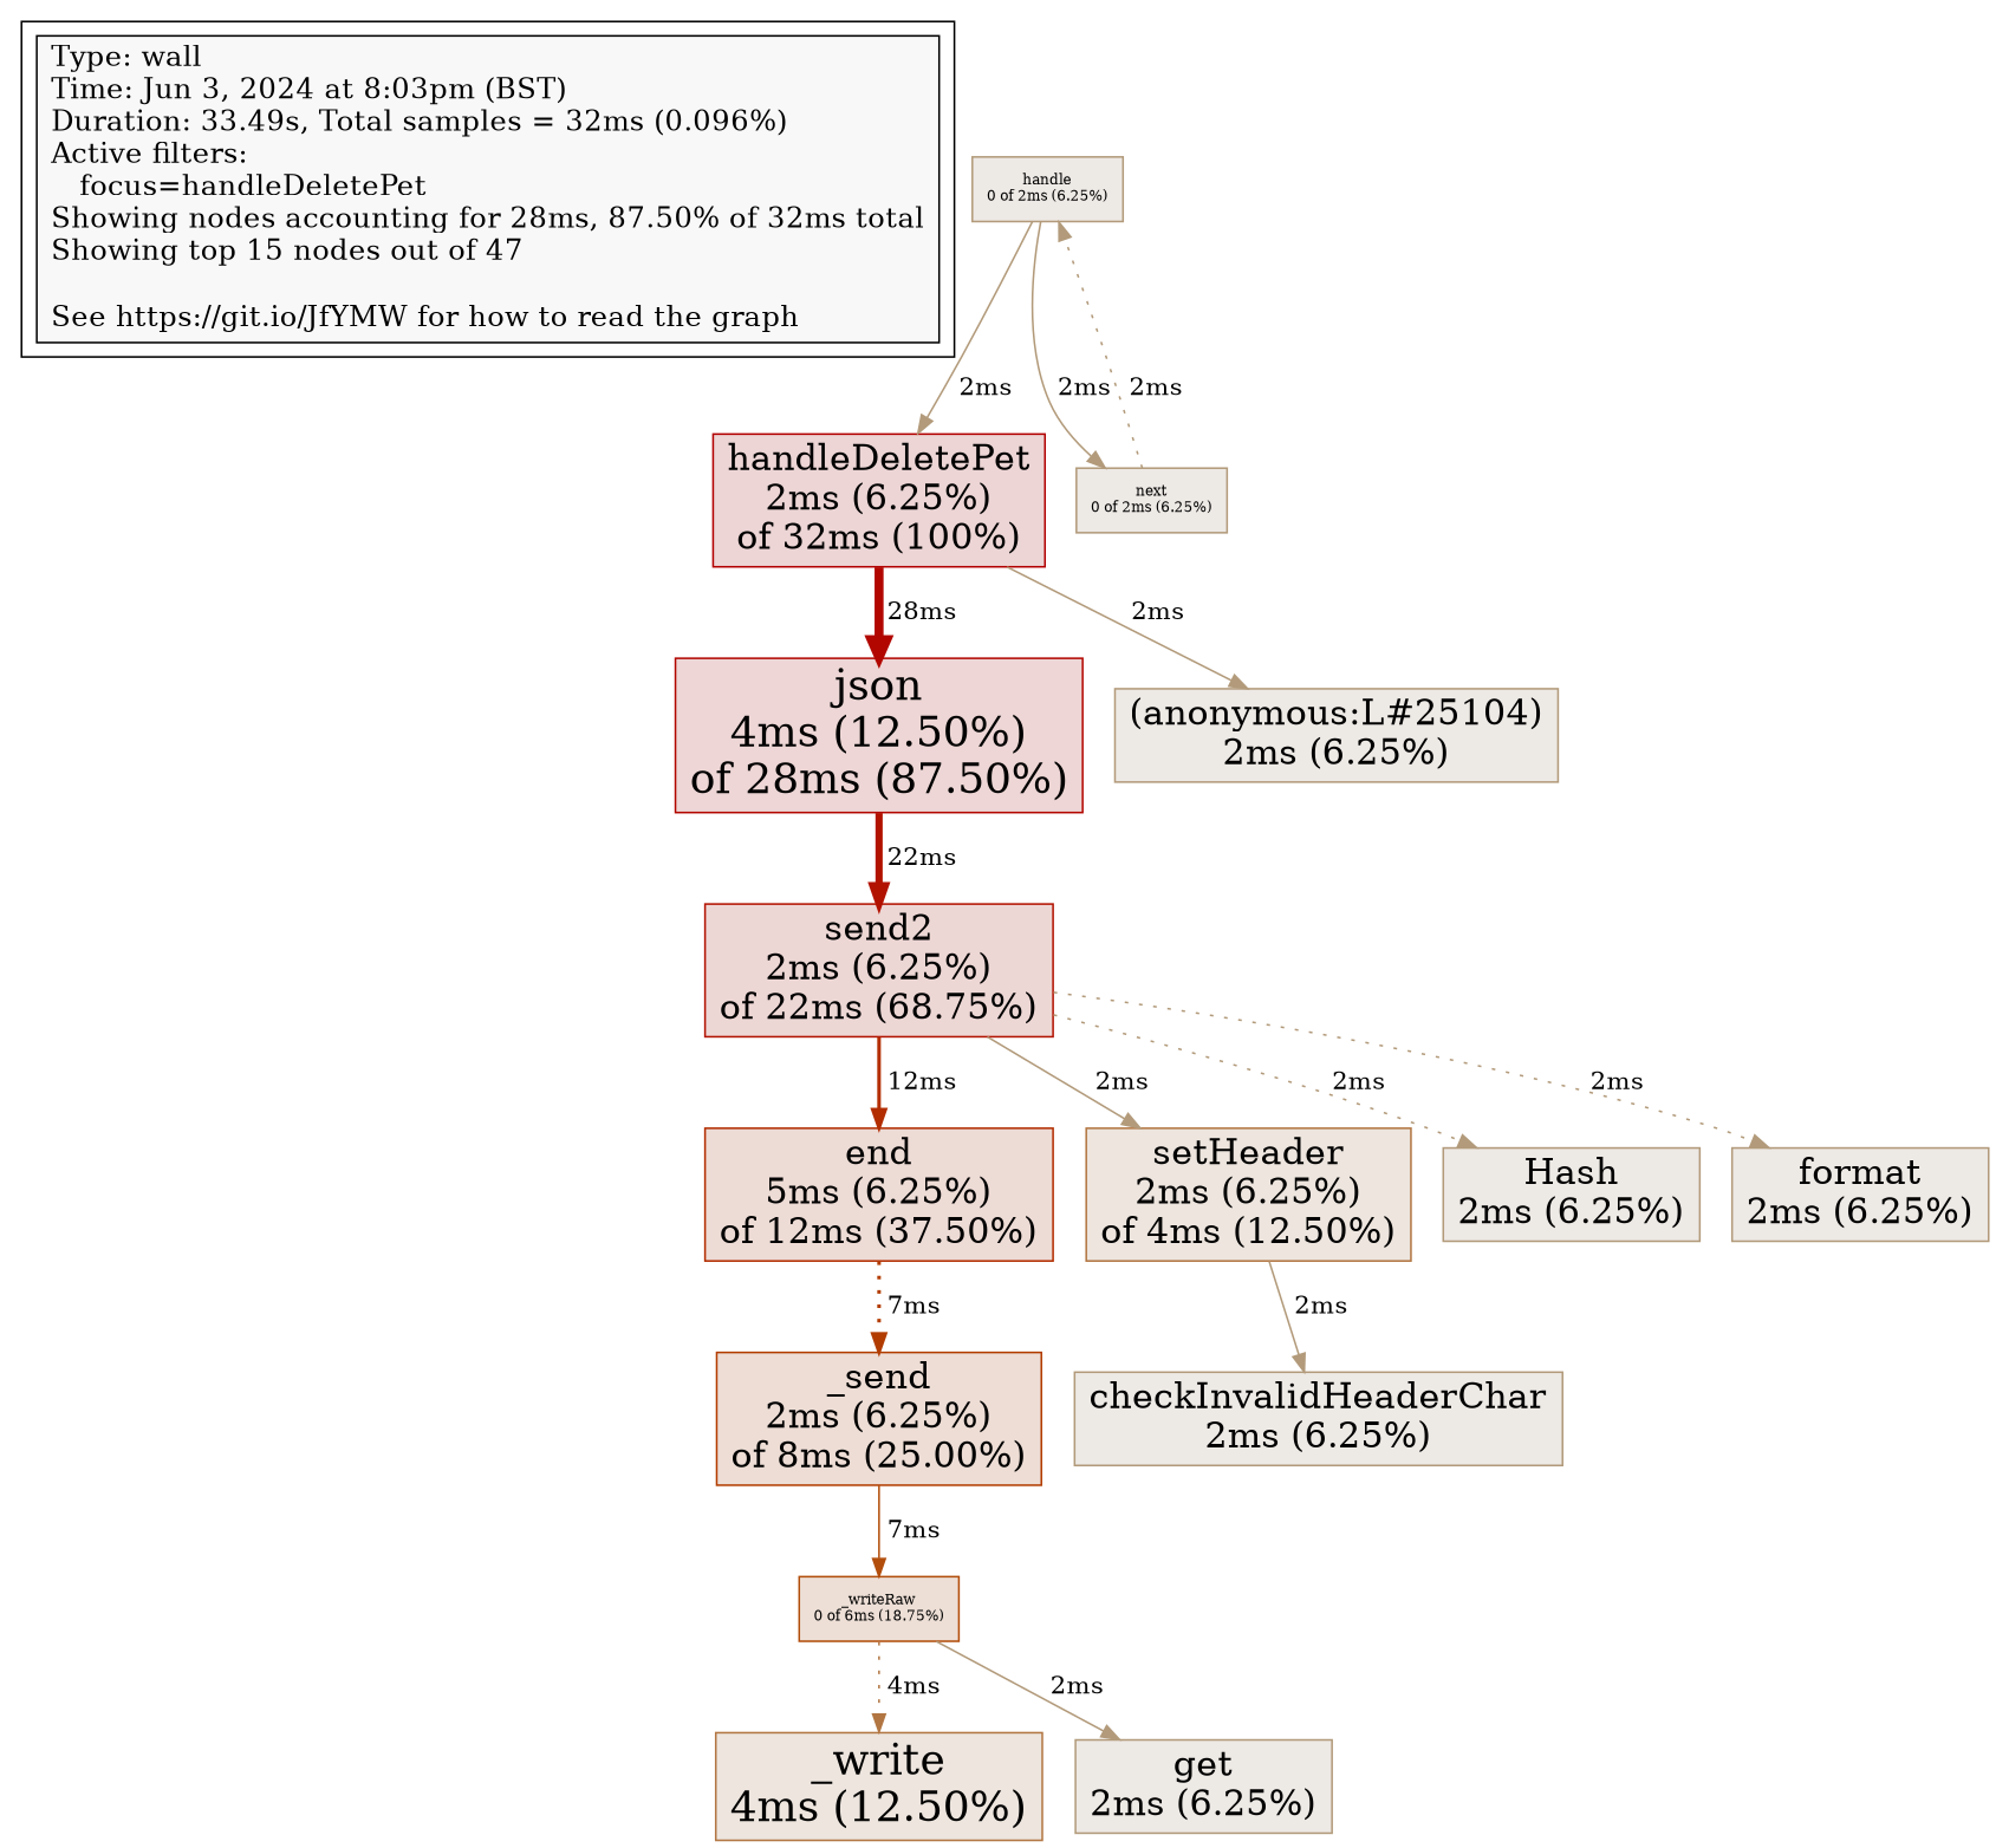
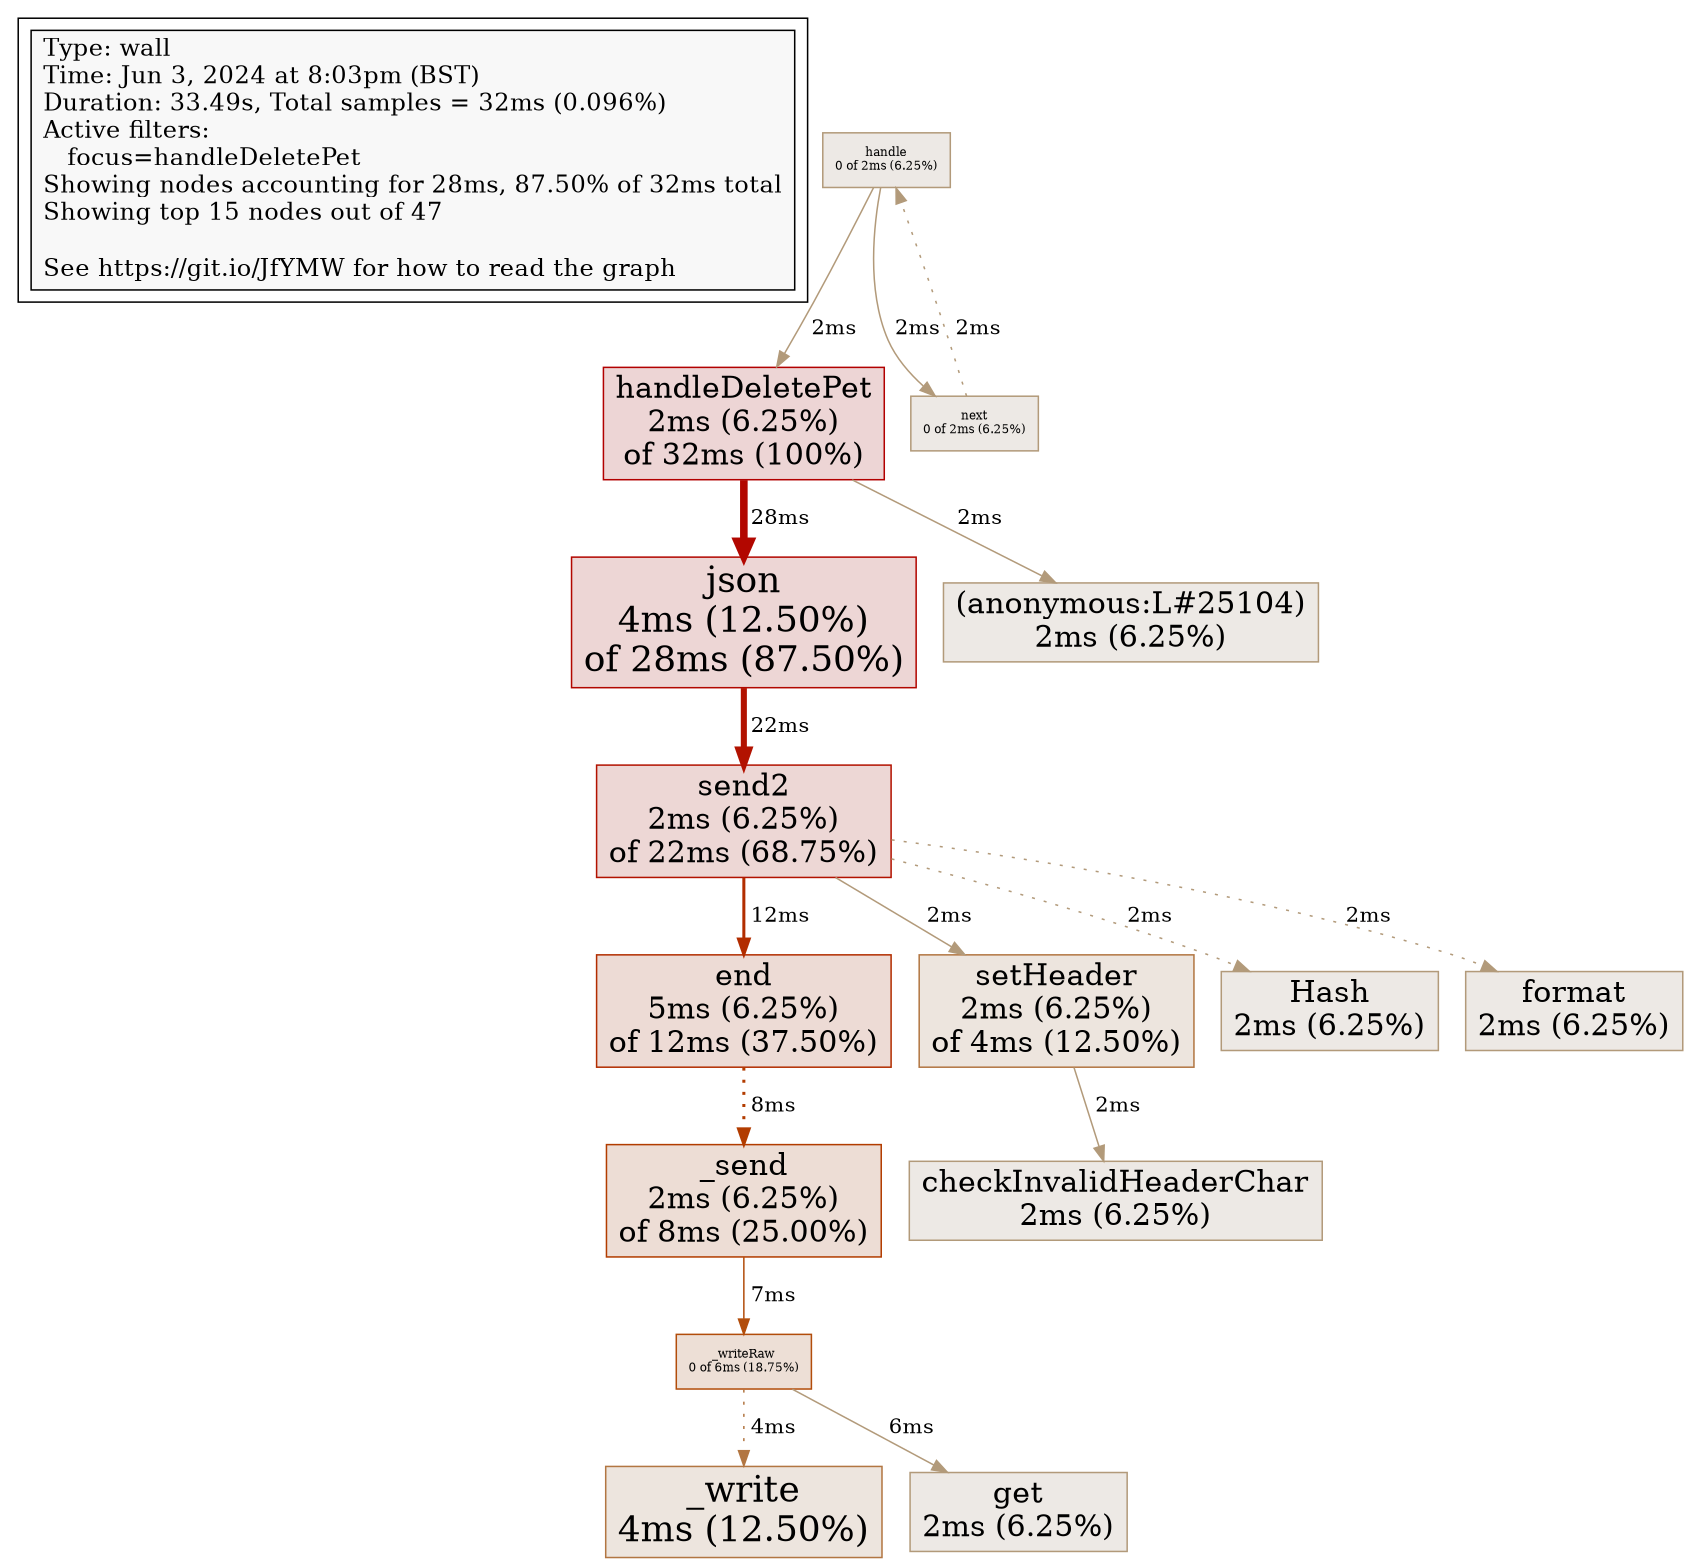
  digraph {
    node [fillcolor="#ede9e5" fontsize=20 shape=box style=filled color="#b29a7a"]
    edge [color="#b29a7a" weight=7]
    n1 [fillcolor="#f8f8f8" fontsize=16 label="Type: wall\lTime: Jun 3, 2024 at 8:03pm (BST)\lDuration: 33.49s, Total samples = 32ms (0.096%)\lActive filters:\l   focus=handleDeletePet\lShowing nodes accounting for 28ms, 87.50% of 32ms total\lShowing top 15 nodes out of 47\l\lSee https://git.io/JfYMW for how to read the graph\l" color=""]
    n2 [color="#b21200" fillcolor="#edd7d5" label="send2\n2ms (6.25%)\nof 22ms (68.75%)"]
    n3 [color="#b22d00" fillcolor="#eddbd5" label="end\n5ms (6.25%)\nof 12ms (37.50%)"]
    n4 [color="#b27642" fillcolor="#ede5de" label="setHeader\n2ms (6.25%)\nof 4ms (12.50%)"]
    n5 [label="Hash\n2ms (6.25%)"]
    n6 [label="format\n2ms (6.25%)"]
    n7 [color="#b23c00" fillcolor="#edddd5" label="_send\n2ms (6.25%)\nof 8ms (25.00%)"]
    n8 [label="checkInvalidHeaderChar\n2ms (6.25%)"]
    n9 [color="#b20700" fillcolor="#edd6d5" fontsize=24 label="json\n4ms (12.50%)\nof 28ms (87.50%)"]
    n10 [color="#b20000" fillcolor="#edd5d5" label="handleDeletePet\n2ms (6.25%)\nof 32ms (100%)"]
    n11 [label="(anonymous:L#25104)\n2ms (6.25%)"]
    n12 [color="#b24d0b" fillcolor="#eddfd6" fontsize=8 label="_writeRaw\n0 of 6ms (18.75%)"]
    n13 [color="#b27642" fillcolor="#ede5de" fontsize=24 label="_write\n4ms (12.50%)"]
    n14 [label="get\n2ms (6.25%)"]
    n15 [fontsize=8 label="handle\n0 of 2ms (6.25%)"]
    n16 [fontsize=8 label="next\n0 of 2ms (6.25%)"]
    subgraph cluster_1 {
      n1
    }
    n2 -> n3 [color="#b22d00" label=" 12ms" penwidth=2 weight=38]
    n2 -> n4 [label=" 2ms" style=solid]
    n2 -> n5 [label=" 2ms" style=dotted]
    n2 -> n6 [label=" 2ms" style=dotted]
-   n3 -> n7 [color="#b23c00" label=" 7ms" penwidth=2 style=dotted weight=26]
+   n3 -> n7 [color="#b23c00" label=" 8ms" penwidth=2 style=dotted weight=26]
    n4 -> n8 [label=" 2ms" style=solid]
    n7 -> n12 [color="#b24d0b" label=" 7ms" weight=19]
    n9 -> n2 [color="#b21200" label=" 22ms" penwidth=4 weight=69]
    n10 -> n9 [color="#b20700" label=" 28ms" penwidth=5 weight=88]
    n10 -> n11 [label=" 2ms"]
    n12 -> n13 [color="#b27642" label=" 4ms" style=dotted weight=13]
-   n12 -> n14 [label=" 2ms"]
+   n12 -> n14 [label=" 6ms"]
    n15 -> n10 [label=" 2ms"]
    n15 -> n16 [label=" 2ms"]
    n16 -> n15 [label=" 2ms" style=dotted]
  }
